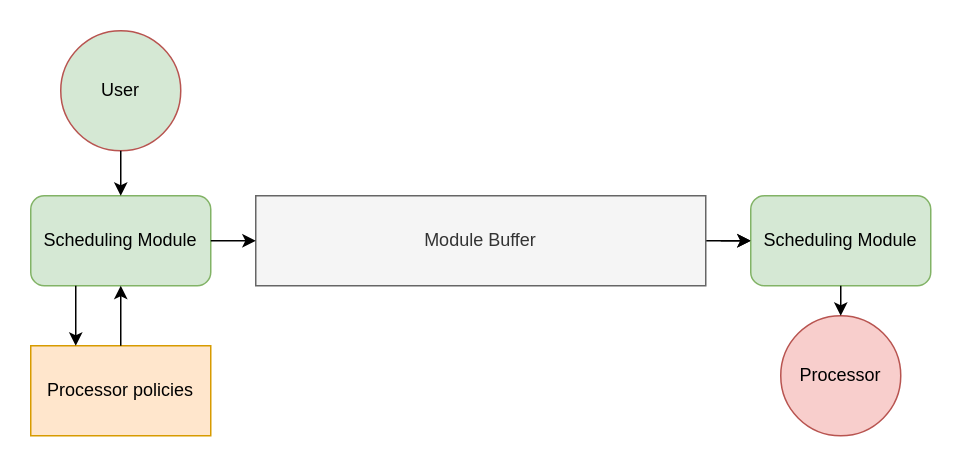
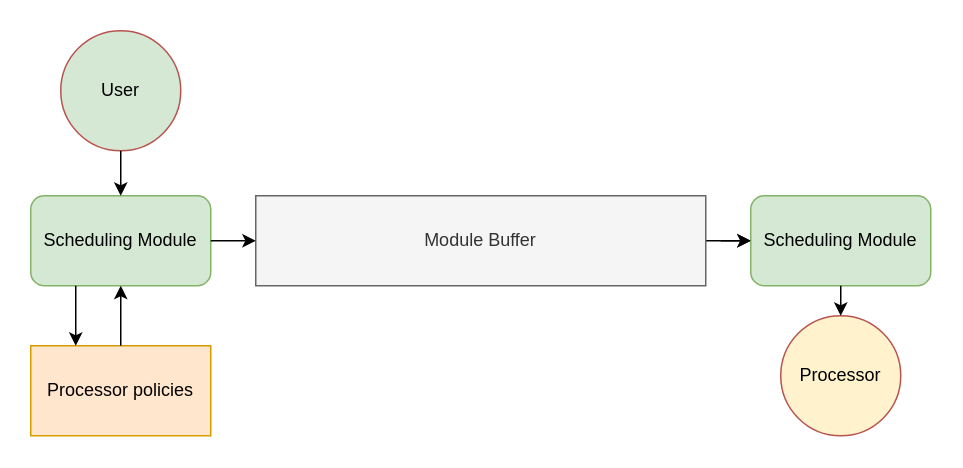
  <mxCell id="0" />
  <mxCell id="1" parent="0" />
  <mxCell id="2" value="" style="edgeStyle=orthogonalEdgeStyle;rounded=0;orthogonalLoop=1;jettySize=auto;html=1;" edge="1" parent="1" source="3" target="9"><mxGeometry relative="1" as="geometry" /></mxCell>
  <mxCell id="3" value="Module Buffer" style="rounded=0;whiteSpace=wrap;html=1;fillColor=#f5f5f5;strokeColor=#666666;fontColor=#333333;" vertex="1" parent="1"><mxGeometry x="170" y="130" width="300" height="60" as="geometry" /></mxCell>
  <mxCell id="4" value="User" style="ellipse;whiteSpace=wrap;html=1;aspect=fixed;fillColor=#d5e8d4;strokeColor=#b85450;" vertex="1" parent="1"><mxGeometry x="40" y="20" width="80" height="80" as="geometry" /></mxCell>
  <mxCell id="5" value="Scheduling Module" style="rounded=1;whiteSpace=wrap;html=1;fillColor=#d5e8d4;strokeColor=#82b366;" vertex="1" parent="1"><mxGeometry x="20" y="130" width="120" height="60" as="geometry" /></mxCell>
  <mxCell id="6" value="Processor policies" style="rounded=0;whiteSpace=wrap;html=1;fillColor=#ffe6cc;strokeColor=#d79b00;" vertex="1" parent="1"><mxGeometry x="20" y="230" width="120" height="60" as="geometry" /></mxCell>
  <mxCell id="7" value="" style="endArrow=classic;html=1;entryX=0.5;entryY=1;entryDx=0;entryDy=0;exitX=0.5;exitY=0;exitDx=0;exitDy=0;" edge="1" parent="1" source="6" target="5"><mxGeometry width="50" height="50" relative="1" as="geometry"><mxPoint x="90" y="230" as="sourcePoint" /><mxPoint x="140" y="180" as="targetPoint" /></mxGeometry></mxCell>
  <mxCell id="8" value="" style="endArrow=classic;html=1;entryX=0;entryY=0.5;entryDx=0;entryDy=0;exitX=1;exitY=0.5;exitDx=0;exitDy=0;" edge="1" parent="1" source="5" target="3"><mxGeometry width="50" height="50" relative="1" as="geometry"><mxPoint x="90" y="230" as="sourcePoint" /><mxPoint x="140" y="180" as="targetPoint" /></mxGeometry></mxCell>
  <mxCell id="9" value="Scheduling Module" style="rounded=1;whiteSpace=wrap;html=1;fillColor=#d5e8d4;strokeColor=#82b366;" vertex="1" parent="1"><mxGeometry x="500" y="130" width="120" height="60" as="geometry" /></mxCell>
  <mxCell id="10" value="" style="endArrow=classic;html=1;entryX=0;entryY=0.5;entryDx=0;entryDy=0;" edge="1" parent="1" target="9"><mxGeometry width="50" height="50" relative="1" as="geometry"><mxPoint x="480" y="160" as="sourcePoint" /><mxPoint x="180" y="170" as="targetPoint" /></mxGeometry></mxCell>
- <mxCell id="11" value="Processor" style="ellipse;whiteSpace=wrap;html=1;aspect=fixed;fillColor=#f8cecc;strokeColor=#b85450;" vertex="1" parent="1"><mxGeometry x="520" y="210" width="80" height="80" as="geometry" /></mxCell>
+ <mxCell id="11" value="Processor" style="ellipse;whiteSpace=wrap;html=1;aspect=fixed;fillColor=#fff2cc;strokeColor=#b85450;" vertex="1" parent="1"><mxGeometry x="520" y="210" width="80" height="80" as="geometry" /></mxCell>
  <mxCell id="12" value="" style="endArrow=classic;html=1;entryX=0.5;entryY=0;entryDx=0;entryDy=0;exitX=0.5;exitY=1;exitDx=0;exitDy=0;" edge="1" parent="1" source="9" target="11"><mxGeometry width="50" height="50" relative="1" as="geometry"><mxPoint x="490" y="170" as="sourcePoint" /><mxPoint x="510" y="170" as="targetPoint" /></mxGeometry></mxCell>
  <mxCell id="13" value="" style="endArrow=classic;html=1;exitX=0.5;exitY=1;exitDx=0;exitDy=0;" edge="1" parent="1" source="4"><mxGeometry width="50" height="50" relative="1" as="geometry"><mxPoint x="90" y="240" as="sourcePoint" /><mxPoint x="80" y="130" as="targetPoint" /></mxGeometry></mxCell>
  <mxCell id="14" value="" style="endArrow=classic;html=1;entryX=0.25;entryY=0;entryDx=0;entryDy=0;exitX=0.25;exitY=1;exitDx=0;exitDy=0;" edge="1" parent="1" source="5" target="6"><mxGeometry width="50" height="50" relative="1" as="geometry"><mxPoint x="90" y="240" as="sourcePoint" /><mxPoint x="90" y="200" as="targetPoint" /></mxGeometry></mxCell>
